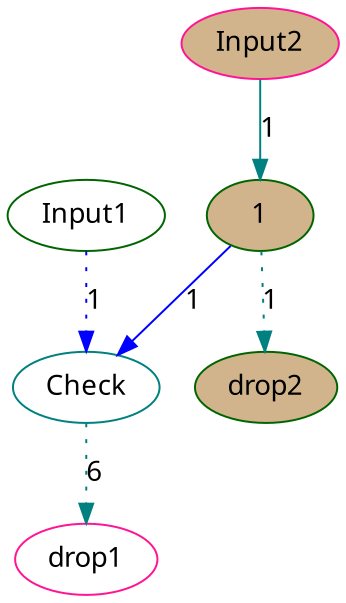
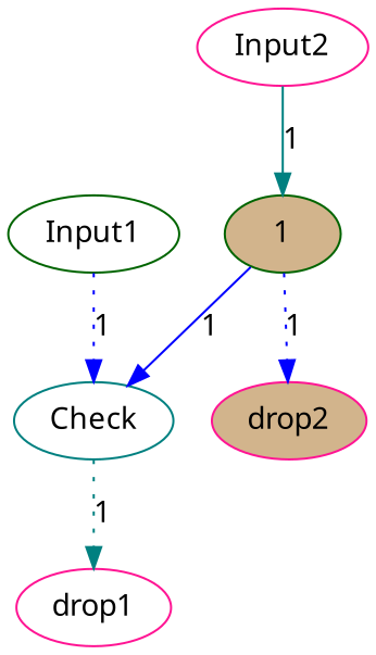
  strict digraph {
    fontname="Noto Sans"
    node [color=darkgreen fillcolor=white fontname="Noto Sans" style=filled]
    edge [color=teal fontname="Noto Sans" style=dotted]
    Check [color=teal]
    Input1
    drop1 [color=deeppink]
-   Input2 [color=deeppink fillcolor=tan]
+   Input2 [color=deeppink]
    1 [fillcolor=tan]
-   drop2 [fillcolor=tan]
-   Check -> drop1 [label=6]
+   drop2 [color=deeppink fillcolor=tan]
+   Check -> drop1 [label=1]
    Input1 -> Check [color=blue label=1]
    Input2 -> 1 [label=1 style=solid]
    1 -> Check [color=blue label=1 style=solid]
-   1 -> drop2 [label=1]
+   1 -> drop2 [color=blue label=1]
  }
